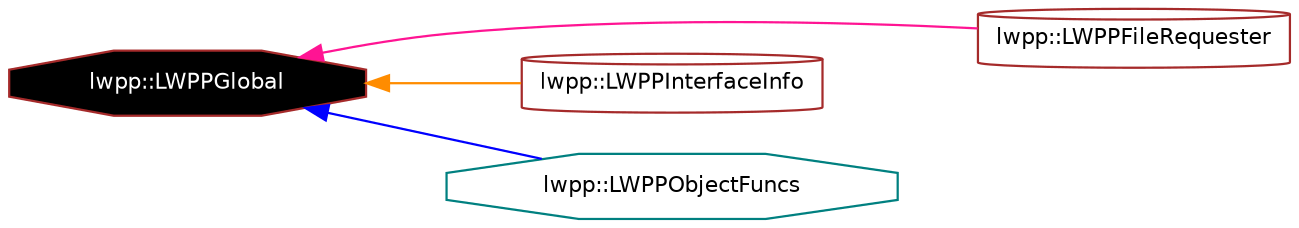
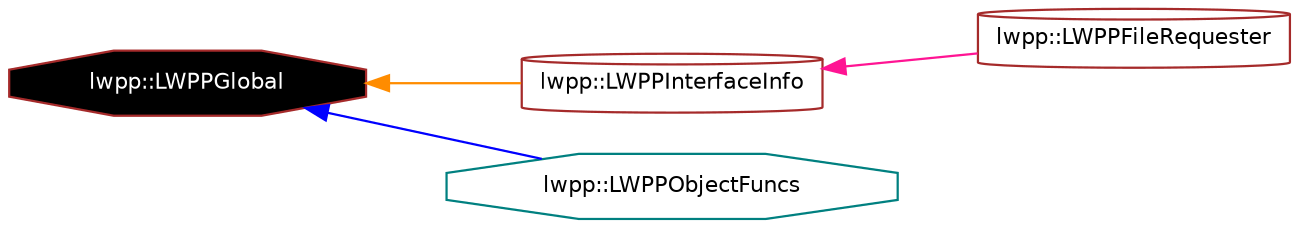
  digraph {
    rankdir=LR
    node [color=brown fontname=Helvetica fontsize=10 shape=octagon]
    edge [dir=back fontname=Helvetica fontsize=10 labelfontname=Helvetica labelfontsize=10 style=solid]
    n1 [fillcolor=black fontcolor=white height=0.2 label="lwpp::LWPPGlobal" style=filled width=0.4]
    n2 [height=0.2 label="lwpp::LWPPFileRequester" shape=cylinder width=0.4]
    n3 [height=0.2 label="lwpp::LWPPInterfaceInfo" shape=cylinder width=0.4]
    n4 [color=teal height=0.2 label="lwpp::LWPPObjectFuncs" width=0.4]
-   n1 -> n2 [color=deeppink]
+   n3 -> n2 [color=deeppink]
    n1 -> n3 [color=darkorange]
    n1 -> n4 [color=blue]
  }
